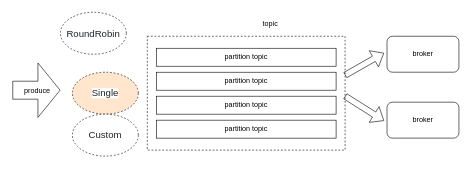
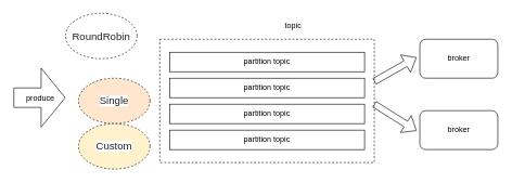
  <mxCell id="0" />
  <mxCell id="1" parent="0" />
  <mxCell id="2" value="" style="rounded=0;whiteSpace=wrap;html=1;dashed=1;" parent="1" vertex="1"><mxGeometry x="245" y="60" width="330" height="190" as="geometry" /></mxCell>
  <mxCell id="3" value="partition topic" style="rounded=0;whiteSpace=wrap;html=1;" parent="1" vertex="1"><mxGeometry x="260" y="80" width="300" height="30" as="geometry" /></mxCell>
  <mxCell id="4" value="partition topic" style="rounded=0;whiteSpace=wrap;html=1;" parent="1" vertex="1"><mxGeometry x="260" y="120" width="300" height="30" as="geometry" /></mxCell>
  <mxCell id="5" value="partition topic" style="rounded=0;whiteSpace=wrap;html=1;" parent="1" vertex="1"><mxGeometry x="260" y="160" width="300" height="30" as="geometry" /></mxCell>
  <mxCell id="6" value="partition topic" style="rounded=0;whiteSpace=wrap;html=1;" parent="1" vertex="1"><mxGeometry x="260" y="200" width="300" height="30" as="geometry" /></mxCell>
  <mxCell id="7" value="&lt;span style=&quot;white-space: normal ; color: rgb(33 , 37 , 41) ; font-family: , , &amp;#34;segoe ui&amp;#34; , &amp;#34;roboto&amp;#34; , &amp;#34;helvetica neue&amp;#34; , &amp;#34;arial&amp;#34; , &amp;#34;noto sans&amp;#34; , sans-serif , &amp;#34;apple color emoji&amp;#34; , &amp;#34;segoe ui emoji&amp;#34; , &amp;#34;segoe ui symbol&amp;#34; , &amp;#34;noto color emoji&amp;#34; ; font-size: 16px ; text-align: left ; background-color: rgb(255 , 255 , 255)&quot;&gt;RoundRobin&lt;/span&gt;" style="ellipse;whiteSpace=wrap;html=1;dashed=1;" parent="1" vertex="1"><mxGeometry x="100" y="20" width="110" height="70" as="geometry" /></mxCell>
  <mxCell id="8" value="&lt;span style=&quot;white-space: normal ; color: rgb(33 , 37 , 41) ; font-family: , , &amp;#34;segoe ui&amp;#34; , &amp;#34;roboto&amp;#34; , &amp;#34;helvetica neue&amp;#34; , &amp;#34;arial&amp;#34; , &amp;#34;noto sans&amp;#34; , sans-serif , &amp;#34;apple color emoji&amp;#34; , &amp;#34;segoe ui emoji&amp;#34; , &amp;#34;segoe ui symbol&amp;#34; , &amp;#34;noto color emoji&amp;#34; ; font-size: 16px ; text-align: left ; background-color: rgb(255 , 255 , 255)&quot;&gt;Single&lt;/span&gt;" style="ellipse;whiteSpace=wrap;html=1;dashed=1;fillColor=#ffe6cc;" parent="1" vertex="1"><mxGeometry x="120" y="120" width="110" height="70" as="geometry" /></mxCell>
- <mxCell id="9" value="&lt;span style=&quot;color: rgb(33 , 37 , 41) ; font-family: , , &amp;#34;segoe ui&amp;#34; , &amp;#34;roboto&amp;#34; , &amp;#34;helvetica neue&amp;#34; , &amp;#34;arial&amp;#34; , &amp;#34;noto sans&amp;#34; , sans-serif , &amp;#34;apple color emoji&amp;#34; , &amp;#34;segoe ui emoji&amp;#34; , &amp;#34;segoe ui symbol&amp;#34; , &amp;#34;noto color emoji&amp;#34; ; font-size: 16px ; text-align: left ; background-color: rgb(255 , 255 , 255)&quot;&gt;Custom&lt;/span&gt;" style="ellipse;whiteSpace=wrap;html=1;dashed=1;" parent="1" vertex="1"><mxGeometry x="120" y="190" width="110" height="70" as="geometry" /></mxCell>
+ <mxCell id="9" value="&lt;span style=&quot;color: rgb(33 , 37 , 41) ; font-family: , , &amp;#34;segoe ui&amp;#34; , &amp;#34;roboto&amp;#34; , &amp;#34;helvetica neue&amp;#34; , &amp;#34;arial&amp;#34; , &amp;#34;noto sans&amp;#34; , sans-serif , &amp;#34;apple color emoji&amp;#34; , &amp;#34;segoe ui emoji&amp;#34; , &amp;#34;segoe ui symbol&amp;#34; , &amp;#34;noto color emoji&amp;#34; ; font-size: 16px ; text-align: left ; background-color: rgb(255 , 255 , 255)&quot;&gt;Custom&lt;/span&gt;" style="ellipse;whiteSpace=wrap;html=1;dashed=1;fillColor=#fff2cc;" parent="1" vertex="1"><mxGeometry x="120" y="190" width="110" height="70" as="geometry" /></mxCell>
  <mxCell id="10" value="topic" style="text;html=1;align=center;verticalAlign=middle;resizable=0;points=[];autosize=1;" parent="1" vertex="1"><mxGeometry x="430" y="30" width="40" height="20" as="geometry" /></mxCell>
  <mxCell id="11" value="" style="shape=flexArrow;endArrow=classic;html=1;endWidth=60;endSize=12;width=30;" parent="1" edge="1"><mxGeometry width="50" height="50" relative="1" as="geometry"><mxPoint x="20" y="150" as="sourcePoint" /><mxPoint x="100" y="150" as="targetPoint" /></mxGeometry></mxCell>
  <mxCell id="12" value="produce" style="text;html=1;align=center;verticalAlign=middle;resizable=0;points=[];labelBackgroundColor=#ffffff;" parent="11" vertex="1" connectable="0"><mxGeometry x="-0.425" y="4" relative="1" as="geometry"><mxPoint x="17" y="4" as="offset" /></mxGeometry></mxCell>
  <mxCell id="13" value="broker" style="rounded=1;whiteSpace=wrap;html=1;" vertex="1" parent="1"><mxGeometry x="645" y="60" width="120" height="60" as="geometry" /></mxCell>
  <mxCell id="14" value="broker" style="rounded=1;whiteSpace=wrap;html=1;" vertex="1" parent="1"><mxGeometry x="645" y="170" width="120" height="60" as="geometry" /></mxCell>
  <mxCell id="15" value="" style="shape=flexArrow;endArrow=classic;html=1;" edge="1" parent="1"><mxGeometry width="50" height="50" relative="1" as="geometry"><mxPoint x="575" y="125" as="sourcePoint" /><mxPoint x="640" y="88" as="targetPoint" /></mxGeometry></mxCell>
  <mxCell id="16" value="" style="shape=flexArrow;endArrow=classic;html=1;" edge="1" parent="1"><mxGeometry width="50" height="50" relative="1" as="geometry"><mxPoint x="575" y="160" as="sourcePoint" /><mxPoint x="640" y="201" as="targetPoint" /></mxGeometry></mxCell>
